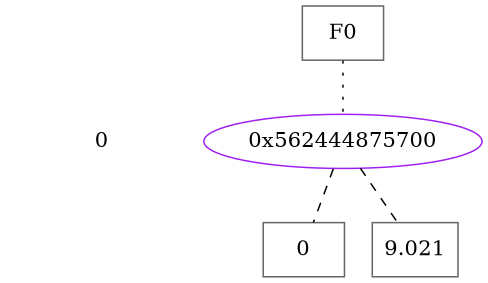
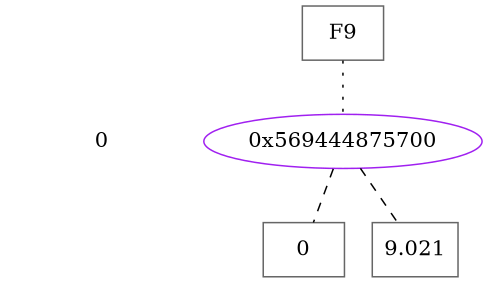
  digraph {
    node [shape=box color=gray40]
    edge [dir=none style=dashed]
    "CONST NODES" [shape=plaintext style=invis color=""]
    " 0 " [color=darkorange shape=plaintext]
-   F0
-   "0x562444875700" [color=purple shape=""]
+   F0 [label=F9]
+   "0x562444875700" [color=purple label="0x569444875700" shape=""]
    n5 [label=0]
    n6 [label=9.021]
    subgraph sub_1 {
      "CONST NODES"
      " 0 "
    }
    subgraph sub_2 {
      rank=same
      F0
    }
    subgraph sub_3 {
      rank=same
      " 0 "
      "0x562444875700"
    }
    subgraph sub_4 {
      rank=same
      "CONST NODES"
      subgraph sub_5 {
        rank=same
        n5
        n6
      }
    }
    " 0 " -> "CONST NODES" [style=invis]
    F0 -> "0x562444875700" [style=dotted]
    "0x562444875700" -> n5
    "0x562444875700" -> n6
  }
